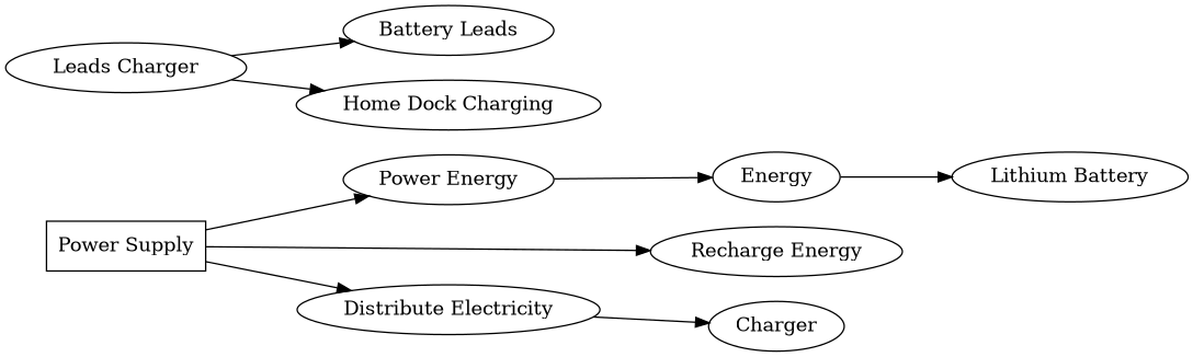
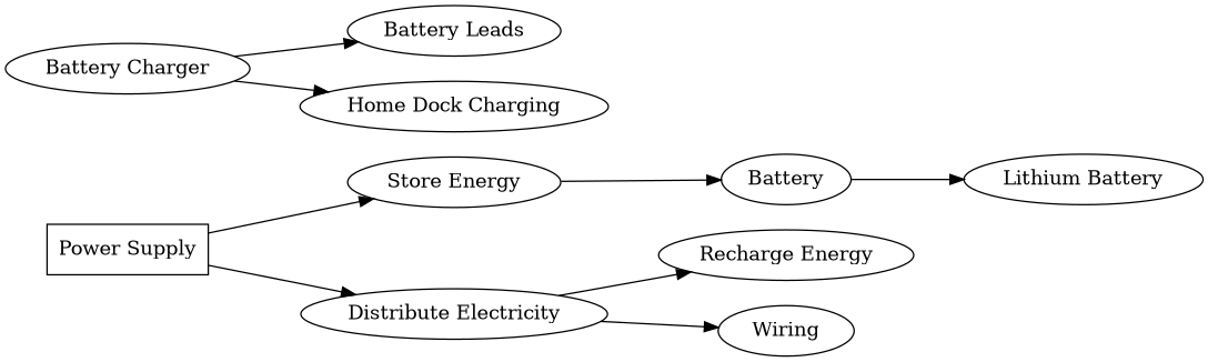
  digraph {
    rankdir=LR
    n1 [label="Power Supply" shape=box]
-   n2 [label="Power Energy"]
+   n2 [label="Store Energy"]
    n3 [label="Recharge Energy"]
    n4 [label="Distribute Electricity"]
-   n5 [label=Energy]
-   n6 [label=Charger]
+   n5 [label=Battery]
+   n6 [label=Wiring]
    n7 [label="Lithium Battery"]
-   n8 [label="Leads Charger"]
+   n8 [label="Battery Charger"]
    n9 [label="Battery Leads"]
    n10 [label="Home Dock Charging"]
    n1 -> n2
-   n1 -> n3
+   n4 -> n3
    n1 -> n4
    n2 -> n5
    n4 -> n6
    n5 -> n7
    n8 -> n9
    n8 -> n10
  }
